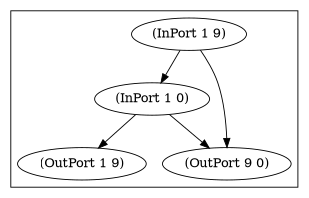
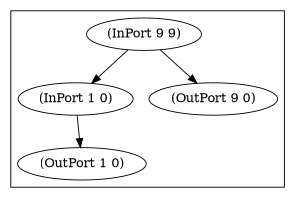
  digraph {
    "(InPort 1 0)"
-   "(InPort 1 9)"
+   "(InPort 1 9)" [label="(InPort 9 9)"]
    n3 [label="(OutPort 9 0)"]
-   "(OutPort 1 9)"
+   "(OutPort 1 9)" [label="(OutPort 1 0)"]
    subgraph cluster_1 {
      "(InPort 1 0)"
      "(InPort 1 9)"
      n3
      "(OutPort 1 9)"
    }
-   "(InPort 1 0)" -> n3
    "(InPort 1 0)" -> "(OutPort 1 9)"
    "(InPort 1 9)" -> "(InPort 1 0)"
    "(InPort 1 9)" -> n3
  }
